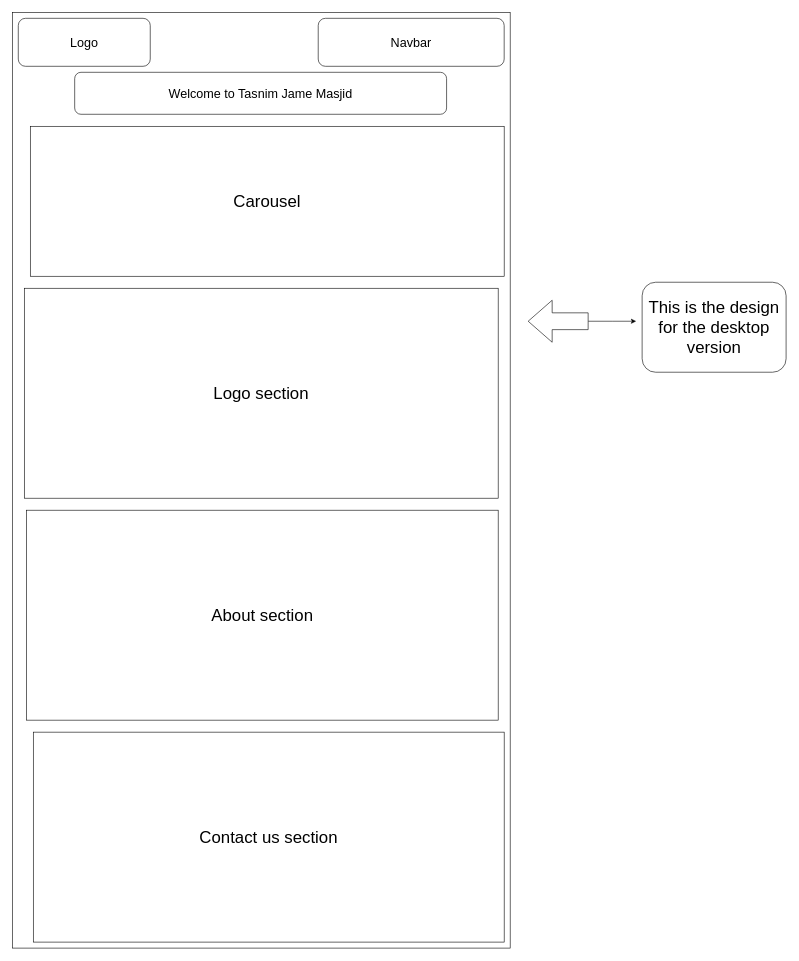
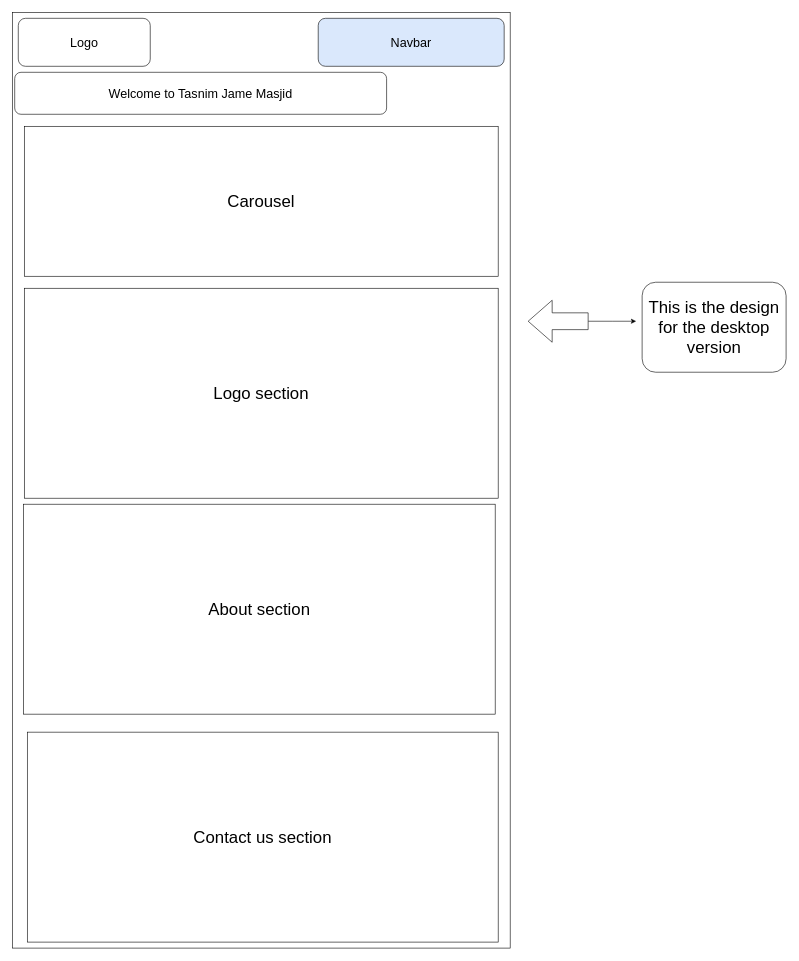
  <mxCell id="0" />
  <mxCell id="1" parent="0" />
  <mxCell id="2" value="" style="rounded=0;whiteSpace=wrap;html=1;" vertex="1" parent="1"><mxGeometry width="830" height="1560" as="geometry" x="20" y="20" /></mxCell>
  <mxCell id="3" value="&lt;font style=&quot;font-size: 21px&quot;&gt;Logo&lt;/font&gt;" style="rounded=1;whiteSpace=wrap;html=1;" vertex="1" parent="1"><mxGeometry x="30" y="30" width="220" height="80" as="geometry" /></mxCell>
- <mxCell id="4" value="Navbar" style="rounded=1;whiteSpace=wrap;html=1;fontSize=21;" vertex="1" parent="1"><mxGeometry x="530" y="30" width="310" height="80" as="geometry" /></mxCell>
- <mxCell id="5" value="Welcome to Tasnim Jame Masjid" style="rounded=1;whiteSpace=wrap;html=1;fontSize=21;" vertex="1" parent="1"><mxGeometry x="124" y="120" width="620" height="70" as="geometry" /></mxCell>
- <mxCell id="6" value="&lt;font style=&quot;font-size: 28px&quot;&gt;Carousel&lt;/font&gt;" style="rounded=0;whiteSpace=wrap;html=1;fontSize=21;" vertex="1" parent="1"><mxGeometry x="50" y="210" width="790" height="250" as="geometry" /></mxCell>
+ <mxCell id="4" value="Navbar" style="rounded=1;whiteSpace=wrap;html=1;fontSize=21;fillColor=#dae8fc;" vertex="1" parent="1"><mxGeometry x="530" y="30" width="310" height="80" as="geometry" /></mxCell>
+ <mxCell id="5" value="Welcome to Tasnim Jame Masjid" style="rounded=1;whiteSpace=wrap;html=1;fontSize=21;" vertex="1" parent="1"><mxGeometry x="24" y="120" width="620" height="70" as="geometry" /></mxCell>
+ <mxCell id="6" value="&lt;font style=&quot;font-size: 28px&quot;&gt;Carousel&lt;/font&gt;" style="rounded=0;whiteSpace=wrap;html=1;fontSize=21;" vertex="1" parent="1"><mxGeometry x="40" y="210" width="790" height="250" as="geometry" /></mxCell>
  <mxCell id="7" value="Logo section" style="rounded=0;whiteSpace=wrap;html=1;fontSize=28;" vertex="1" parent="1"><mxGeometry x="40" y="480" width="790" height="350" as="geometry" /></mxCell>
- <mxCell id="8" value="About section" style="rounded=0;whiteSpace=wrap;html=1;fontSize=28;" vertex="1" parent="1"><mxGeometry x="44" y="850" width="786" height="350" as="geometry" /></mxCell>
+ <mxCell id="8" value="About section" style="rounded=0;whiteSpace=wrap;html=1;fontSize=28;" vertex="1" parent="1"><mxGeometry x="39" y="840" width="786" height="350" as="geometry" /></mxCell>
  <mxCell id="9" value="" style="edgeStyle=orthogonalEdgeStyle;rounded=0;orthogonalLoop=1;jettySize=auto;html=1;fontSize=28;" edge="1" parent="1" source="10"><mxGeometry relative="1" as="geometry"><mxPoint x="1060" y="535" as="targetPoint" /></mxGeometry></mxCell>
  <mxCell id="10" value="" style="html=1;shadow=0;dashed=0;align=center;verticalAlign=middle;shape=mxgraph.arrows2.arrow;dy=0.6;dx=40;notch=0;fontSize=28;direction=west;" vertex="1" parent="1"><mxGeometry x="880" y="500" width="100" height="70" as="geometry" /></mxCell>
  <mxCell id="11" value="This is the design for the desktop version" style="rounded=1;whiteSpace=wrap;html=1;fontSize=28;" vertex="1" parent="1"><mxGeometry x="1070" y="470" width="240" height="150" as="geometry" /></mxCell>
- <mxCell id="12" value="Contact us section" style="rounded=0;whiteSpace=wrap;html=1;fontSize=28;" vertex="1" parent="1"><mxGeometry x="55" y="1220" width="785" height="350" as="geometry" /></mxCell>
+ <mxCell id="12" value="Contact us section" style="rounded=0;whiteSpace=wrap;html=1;fontSize=28;" vertex="1" parent="1"><mxGeometry x="45" y="1220" width="785" height="350" as="geometry" /></mxCell>
